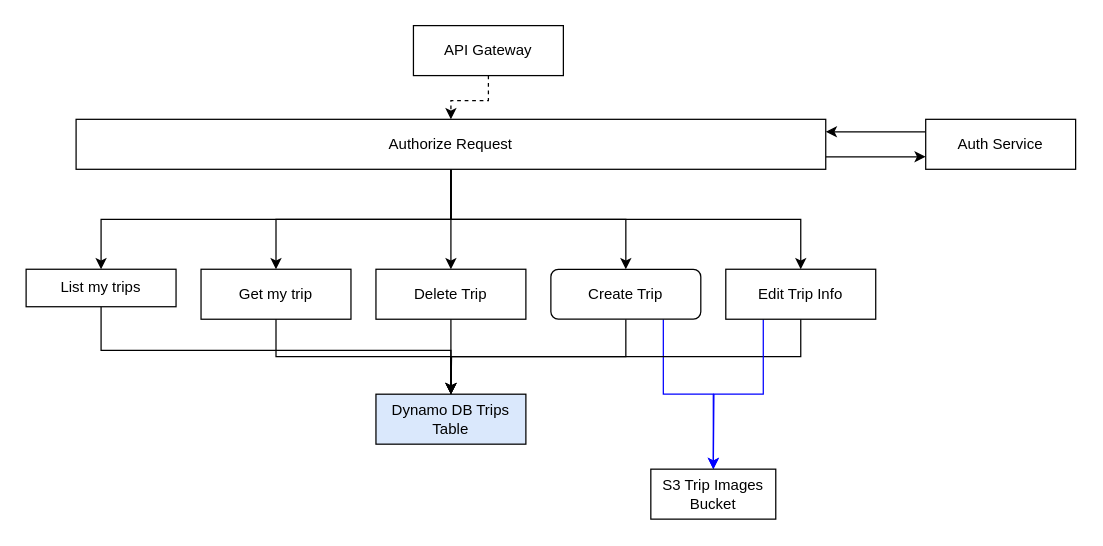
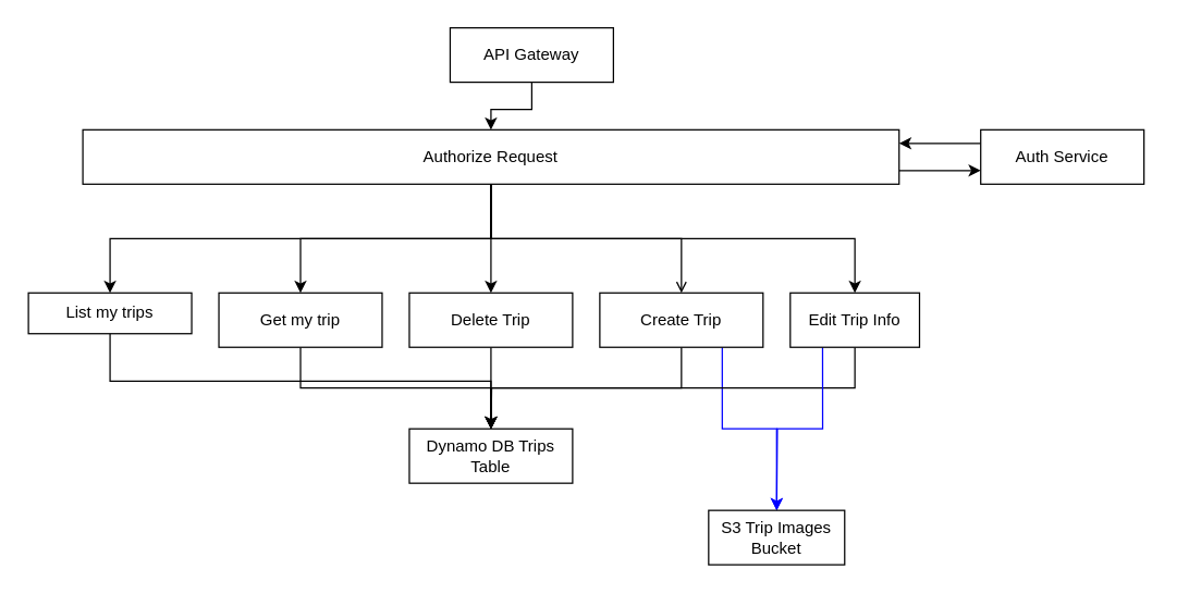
  <mxCell id="0" />
  <mxCell id="1" parent="0" />
- <mxCell id="2" style="edgeStyle=orthogonalEdgeStyle;rounded=0;orthogonalLoop=1;jettySize=auto;html=1;exitX=0.5;exitY=1;exitDx=0;exitDy=0;entryX=0.5;entryY=0;entryDx=0;entryDy=0;dashed=1;" edge="1" parent="1" source="3" target="10"><mxGeometry relative="1" as="geometry" /></mxCell>
+ <mxCell id="2" style="edgeStyle=orthogonalEdgeStyle;rounded=0;orthogonalLoop=1;jettySize=auto;html=1;exitX=0.5;exitY=1;exitDx=0;exitDy=0;entryX=0.5;entryY=0;entryDx=0;entryDy=0;" edge="1" parent="1" source="3" target="10"><mxGeometry relative="1" as="geometry" /></mxCell>
  <mxCell id="3" value="API Gateway" style="rounded=0;whiteSpace=wrap;html=1;" vertex="1" parent="1"><mxGeometry x="330" y="20" width="120" height="40" as="geometry" /></mxCell>
  <mxCell id="4" style="edgeStyle=orthogonalEdgeStyle;rounded=0;orthogonalLoop=1;jettySize=auto;html=1;exitX=0.5;exitY=1;exitDx=0;exitDy=0;entryX=0.5;entryY=0;entryDx=0;entryDy=0;" edge="1" parent="1" source="10" target="12"><mxGeometry relative="1" as="geometry" /></mxCell>
  <mxCell id="5" style="edgeStyle=orthogonalEdgeStyle;rounded=0;orthogonalLoop=1;jettySize=auto;html=1;exitX=1;exitY=0.75;exitDx=0;exitDy=0;entryX=0;entryY=0.75;entryDx=0;entryDy=0;" edge="1" parent="1" source="10" target="21"><mxGeometry relative="1" as="geometry" /></mxCell>
  <mxCell id="6" style="edgeStyle=orthogonalEdgeStyle;rounded=0;orthogonalLoop=1;jettySize=auto;html=1;exitX=0.5;exitY=1;exitDx=0;exitDy=0;entryX=0.5;entryY=0;entryDx=0;entryDy=0;" edge="1" parent="1" source="10" target="14"><mxGeometry relative="1" as="geometry" /></mxCell>
  <mxCell id="7" style="edgeStyle=orthogonalEdgeStyle;rounded=0;orthogonalLoop=1;jettySize=auto;html=1;exitX=0.5;exitY=1;exitDx=0;exitDy=0;" edge="1" parent="1" source="10" target="16"><mxGeometry relative="1" as="geometry" /></mxCell>
- <mxCell id="8" style="edgeStyle=orthogonalEdgeStyle;rounded=0;orthogonalLoop=1;jettySize=auto;html=1;exitX=0.5;exitY=1;exitDx=0;exitDy=0;entryX=0.5;entryY=0;entryDx=0;entryDy=0;" edge="1" parent="1" source="10" target="19"><mxGeometry relative="1" as="geometry" /></mxCell>
+ <mxCell id="8" style="edgeStyle=orthogonalEdgeStyle;rounded=0;orthogonalLoop=1;jettySize=auto;html=1;exitX=0.5;exitY=1;exitDx=0;exitDy=0;entryX=0.5;entryY=0;entryDx=0;entryDy=0;endArrow=open;" edge="1" parent="1" source="10" target="19"><mxGeometry relative="1" as="geometry" /></mxCell>
  <mxCell id="9" style="edgeStyle=orthogonalEdgeStyle;rounded=0;orthogonalLoop=1;jettySize=auto;html=1;exitX=0.5;exitY=1;exitDx=0;exitDy=0;entryX=0.5;entryY=0;entryDx=0;entryDy=0;" edge="1" parent="1" source="10" target="24"><mxGeometry relative="1" as="geometry" /></mxCell>
  <mxCell id="10" value="Authorize Request" style="rounded=0;whiteSpace=wrap;html=1;" vertex="1" parent="1"><mxGeometry x="60" y="95" width="600" height="40" as="geometry" /></mxCell>
  <mxCell id="11" style="edgeStyle=orthogonalEdgeStyle;rounded=0;orthogonalLoop=1;jettySize=auto;html=1;exitX=0.5;exitY=1;exitDx=0;exitDy=0;" edge="1" parent="1" source="12"><mxGeometry relative="1" as="geometry"><mxPoint x="360" y="315" as="targetPoint" /></mxGeometry></mxCell>
  <mxCell id="12" value="Delete Trip" style="rounded=0;whiteSpace=wrap;html=1;" vertex="1" parent="1"><mxGeometry x="300" y="215" width="120" height="40" as="geometry" /></mxCell>
  <mxCell id="13" style="edgeStyle=orthogonalEdgeStyle;rounded=0;orthogonalLoop=1;jettySize=auto;html=1;exitX=0.5;exitY=1;exitDx=0;exitDy=0;" edge="1" parent="1" source="14"><mxGeometry relative="1" as="geometry"><mxPoint x="360" y="315" as="targetPoint" /></mxGeometry></mxCell>
  <mxCell id="14" value="Get my trip" style="rounded=0;whiteSpace=wrap;html=1;" vertex="1" parent="1"><mxGeometry x="160" y="215" width="120" height="40" as="geometry" /></mxCell>
  <mxCell id="15" style="edgeStyle=orthogonalEdgeStyle;rounded=0;orthogonalLoop=1;jettySize=auto;html=1;exitX=0.5;exitY=1;exitDx=0;exitDy=0;entryX=0.5;entryY=0;entryDx=0;entryDy=0;" edge="1" parent="1" source="16" target="25"><mxGeometry relative="1" as="geometry" /></mxCell>
  <mxCell id="16" value="List my trips" style="rounded=0;whiteSpace=wrap;html=1;" vertex="1" parent="1"><mxGeometry x="20" y="215" width="120" height="30" as="geometry" /></mxCell>
- <mxCell id="17" style="edgeStyle=orthogonalEdgeStyle;rounded=0;orthogonalLoop=1;jettySize=auto;html=1;exitX=0.5;exitY=1;exitDx=0;exitDy=0;entryX=0.5;entryY=0;entryDx=0;entryDy=0;endArrow=none;" edge="1" parent="1" source="19" target="25"><mxGeometry relative="1" as="geometry" /></mxCell>
+ <mxCell id="17" style="edgeStyle=orthogonalEdgeStyle;rounded=0;orthogonalLoop=1;jettySize=auto;html=1;exitX=0.5;exitY=1;exitDx=0;exitDy=0;entryX=0.5;entryY=0;entryDx=0;entryDy=0;" edge="1" parent="1" source="19" target="25"><mxGeometry relative="1" as="geometry" /></mxCell>
  <mxCell id="18" style="edgeStyle=orthogonalEdgeStyle;rounded=0;orthogonalLoop=1;jettySize=auto;html=1;exitX=0.75;exitY=1;exitDx=0;exitDy=0;entryX=0.5;entryY=0;entryDx=0;entryDy=0;strokeColor=#0000FF;" edge="1" parent="1" source="19" target="26"><mxGeometry relative="1" as="geometry" /></mxCell>
- <mxCell id="19" value="Create Trip" style="whiteSpace=wrap;html=1;rounded=1;" vertex="1" parent="1"><mxGeometry x="440" y="215" width="120" height="40" as="geometry" /></mxCell>
+ <mxCell id="19" value="Create Trip" style="rounded=0;whiteSpace=wrap;html=1;" vertex="1" parent="1"><mxGeometry x="440" y="215" width="120" height="40" as="geometry" /></mxCell>
  <mxCell id="20" style="edgeStyle=orthogonalEdgeStyle;rounded=0;orthogonalLoop=1;jettySize=auto;html=1;exitX=0;exitY=0.25;exitDx=0;exitDy=0;entryX=1;entryY=0.25;entryDx=0;entryDy=0;" edge="1" parent="1" source="21" target="10"><mxGeometry relative="1" as="geometry" /></mxCell>
- <mxCell id="21" value="Auth Service" style="rounded=0;whiteSpace=wrap;html=1;" vertex="1" parent="1"><mxGeometry x="740" y="95" width="120" height="40" as="geometry" /></mxCell>
+ <mxCell id="21" value="Auth Service" style="rounded=0;whiteSpace=wrap;html=1;" vertex="1" parent="1"><mxGeometry x="720" y="95" width="120" height="40" as="geometry" /></mxCell>
  <mxCell id="22" style="edgeStyle=orthogonalEdgeStyle;rounded=0;orthogonalLoop=1;jettySize=auto;html=1;exitX=0.5;exitY=1;exitDx=0;exitDy=0;entryX=0.5;entryY=0;entryDx=0;entryDy=0;" edge="1" parent="1" source="24" target="25"><mxGeometry relative="1" as="geometry" /></mxCell>
  <mxCell id="23" style="edgeStyle=orthogonalEdgeStyle;rounded=0;orthogonalLoop=1;jettySize=auto;html=1;exitX=0.25;exitY=1;exitDx=0;exitDy=0;strokeColor=#0000FF;" edge="1" parent="1" source="24"><mxGeometry relative="1" as="geometry"><mxPoint x="570" y="375" as="targetPoint" /></mxGeometry></mxCell>
- <mxCell id="24" value="Edit Trip Info" style="rounded=0;whiteSpace=wrap;html=1;" vertex="1" parent="1"><mxGeometry x="580" y="215" width="120" height="40" as="geometry" /></mxCell>
- <mxCell id="25" value="Dynamo DB Trips Table" style="rounded=0;whiteSpace=wrap;html=1;fillColor=#dae8fc;" vertex="1" parent="1"><mxGeometry x="300" y="315" width="120" height="40" as="geometry" /></mxCell>
+ <mxCell id="24" value="Edit Trip Info" style="rounded=0;whiteSpace=wrap;html=1;" vertex="1" parent="1"><mxGeometry x="580" y="215" width="95" height="40" as="geometry" /></mxCell>
+ <mxCell id="25" value="Dynamo DB Trips Table" style="rounded=0;whiteSpace=wrap;html=1;" vertex="1" parent="1"><mxGeometry x="300" y="315" width="120" height="40" as="geometry" /></mxCell>
  <mxCell id="26" value="S3 Trip Images Bucket" style="rounded=0;whiteSpace=wrap;html=1;" vertex="1" parent="1"><mxGeometry x="520" y="375" width="100" height="40" as="geometry" /></mxCell>
